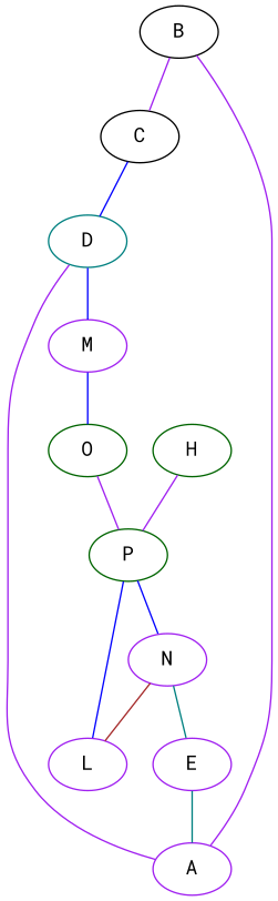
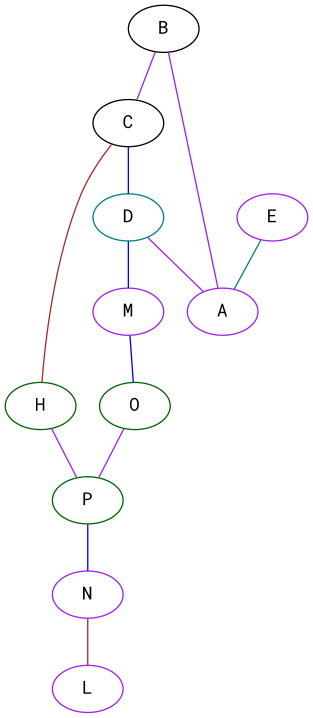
  graph {
    beautify=true
    fontname="Roboto Mono"
    node [color=purple fontname="Roboto Mono"]
    edge [color=purple fontname="Roboto Mono"]
    B [color=black]
    A
    C [color=black]
    D [color=teal]
    H [color=darkgreen]
    M
    P [color=darkgreen]
    O [color=darkgreen]
    N
    L
    E
    B -- C
    A -- B
    C -- D [color=blue]
+   C -- H [color=brown]
    D -- A
    D -- M [color=blue]
    H -- P
    M -- O [color=blue]
    P -- N [color=blue]
-   P -- L [color=blue]
    O -- P
    N -- L [color=brown]
-   N -- E [color=teal]
    E -- A [color=teal]
  }
